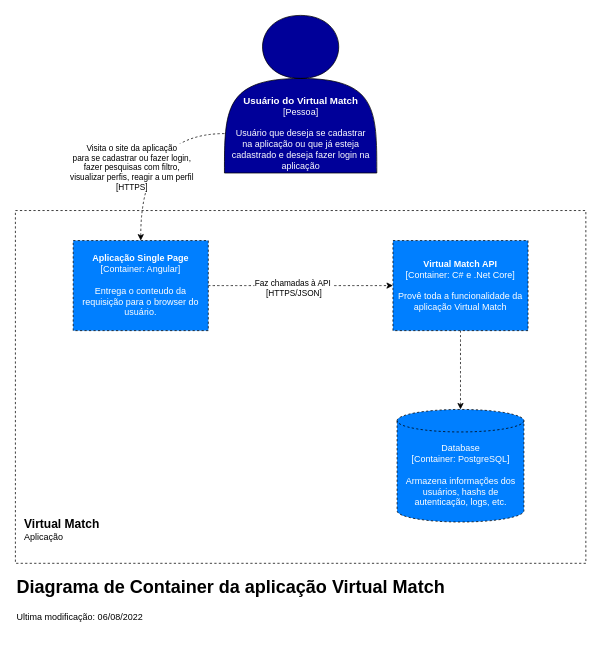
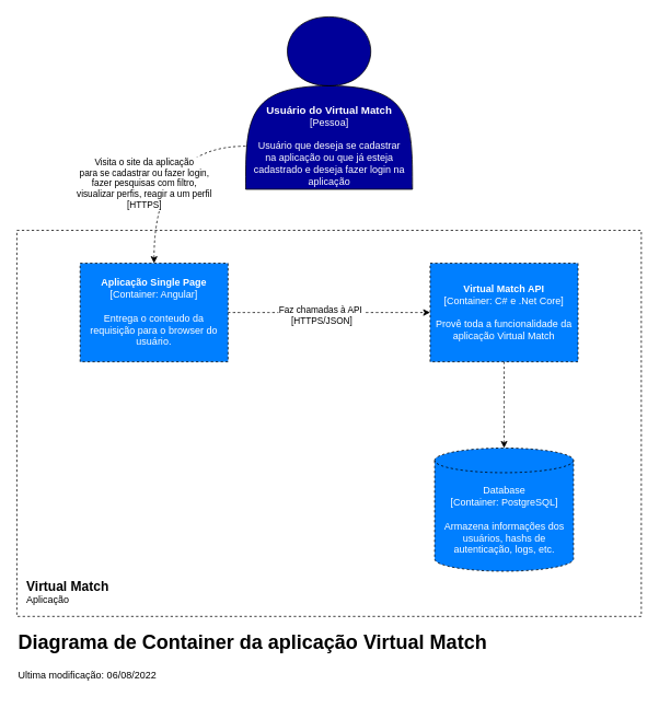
  <mxCell id="0" />
  <mxCell id="1" parent="0" />
  <mxCell id="2" style="edgeStyle=orthogonalEdgeStyle;orthogonalLoop=1;jettySize=auto;html=1;fontColor=#FFFFFF;exitX=0;exitY=0.75;exitDx=0;exitDy=0;curved=1;dashed=1;" edge="1" parent="1" source="4" target="8"><mxGeometry relative="1" as="geometry" /></mxCell>
  <mxCell id="3" value="Visita o site da aplicação&lt;br&gt;para se cadastrar ou fazer login,&lt;br&gt;fazer pesquisas com filtro,&lt;br&gt;visualizar perfis, reagir a um perfil&lt;br&gt;[HTTPS]" style="edgeLabel;html=1;align=center;verticalAlign=middle;resizable=0;points=[];" connectable="0" vertex="1" parent="2"><mxGeometry x="-0.265" y="20" relative="1" as="geometry"><mxPoint x="-31" y="25" as="offset" /></mxGeometry></mxCell>
  <mxCell id="4" value="&lt;b style=&quot;font-size: 13px;&quot;&gt;Usuário do Virtual Match&lt;br&gt;&lt;/b&gt;[Pessoa]&lt;br&gt;&lt;br&gt;Usuário que deseja se cadastrar &lt;br&gt;na aplicação ou que já esteja cadastrado e deseja fazer login na aplicação" style="shape=actor;whiteSpace=wrap;html=1;fillColor=#000099;fontColor=#FFFFFF;verticalAlign=bottom;" vertex="1" parent="1"><mxGeometry x="298.5" y="20" width="203" height="210" as="geometry" /></mxCell>
  <mxCell id="5" value="I" style="rounded=0;whiteSpace=wrap;html=1;fontColor=#FFFFFF;fillColor=none;dashed=1;" vertex="1" parent="1"><mxGeometry x="20" y="280" width="760" height="470" as="geometry" /></mxCell>
  <mxCell id="6" value="" style="edgeStyle=orthogonalEdgeStyle;orthogonalLoop=1;jettySize=auto;html=1;fontColor=#FFFFFF;curved=1;dashed=1;" edge="1" parent="1" source="8" target="10"><mxGeometry relative="1" as="geometry" /></mxCell>
  <mxCell id="7" value="Faz chamadas à API&amp;nbsp;&lt;br&gt;[HTTPS/JSON]" style="edgeLabel;html=1;align=center;verticalAlign=middle;resizable=0;points=[];" connectable="0" vertex="1" parent="6"><mxGeometry x="-0.082" y="-3" relative="1" as="geometry"><mxPoint as="offset" /></mxGeometry></mxCell>
  <mxCell id="8" value="&lt;b&gt;Aplicação Single Page&lt;br&gt;&lt;/b&gt;[Container: Angular]&lt;br&gt;&lt;br&gt;Entrega o conteudo da requisição para o browser do usuário." style="rounded=0;whiteSpace=wrap;html=1;dashed=1;fontColor=#FFFFFF;fillColor=#007FFF;" vertex="1" parent="1"><mxGeometry x="97" y="320" width="180" height="120" as="geometry" /></mxCell>
  <mxCell id="9" style="edgeStyle=orthogonalEdgeStyle;orthogonalLoop=1;jettySize=auto;html=1;fontColor=#FFFFFF;entryX=0.5;entryY=0;entryDx=0;entryDy=0;entryPerimeter=0;exitX=0.5;exitY=1;exitDx=0;exitDy=0;curved=1;dashed=1;" edge="1" parent="1" source="10" target="11"><mxGeometry relative="1" as="geometry"><mxPoint x="494" y="380" as="sourcePoint" /></mxGeometry></mxCell>
  <mxCell id="10" value="&lt;b&gt;Virtual Match API&lt;br&gt;&lt;/b&gt;[Container: C# e .Net Core]&lt;br&gt;&lt;br&gt;Provê toda a funcionalidade da aplicação Virtual Match" style="rounded=0;whiteSpace=wrap;html=1;dashed=1;fontColor=#FFFFFF;fillColor=#007FFF;" vertex="1" parent="1"><mxGeometry x="523" y="320" width="180" height="120" as="geometry" /></mxCell>
  <mxCell id="11" value="Database&lt;br&gt;[Container: PostgreSQL]&lt;br&gt;&lt;br&gt;Armazena informações dos usuários, hashs de autenticação, logs, etc." style="shape=cylinder3;whiteSpace=wrap;html=1;boundedLbl=1;backgroundOutline=1;size=15;dashed=1;fontColor=#FFFFFF;fillColor=#007FFF;" vertex="1" parent="1"><mxGeometry x="528.5" y="545" width="169" height="150" as="geometry" /></mxCell>
  <mxCell id="12" style="edgeStyle=orthogonalEdgeStyle;rounded=0;orthogonalLoop=1;jettySize=auto;html=1;entryX=0;entryY=0.5;entryDx=0;entryDy=0;fontColor=#FFFFFF;" edge="1" parent="1"><mxGeometry relative="1" as="geometry"><mxPoint x="720" y="410" as="sourcePoint" /></mxGeometry></mxCell>
- <mxCell id="13" value="&lt;p style=&quot;line-height: 0.6;&quot;&gt;&lt;font style=&quot;font-size: 16px;&quot;&gt;Virtual Match&lt;br&gt;&lt;/font&gt;&lt;font style=&quot;font-size: 12px; font-weight: normal; line-height: 1.1;&quot;&gt;Aplicação&lt;/font&gt;&lt;/p&gt;" style="text;strokeColor=none;fillColor=none;html=1;fontSize=24;fontStyle=1;verticalAlign=middle;align=left;" vertex="1" parent="1"><mxGeometry x="30" y="685" width="110" height="40" as="geometry" /></mxCell>
+ <mxCell id="13" value="&lt;p style=&quot;line-height: 0.6;&quot;&gt;&lt;font style=&quot;font-size: 16px;&quot;&gt;Virtual Match&lt;br&gt;&lt;/font&gt;&lt;font style=&quot;font-size: 12px; font-weight: normal; line-height: 1.1;&quot;&gt;Aplicação&lt;/font&gt;&lt;/p&gt;" style="text;strokeColor=none;fillColor=none;html=1;fontSize=24;fontStyle=1;verticalAlign=middle;align=left;" vertex="1" parent="1"><mxGeometry x="30" y="700" width="110" height="40" as="geometry" /></mxCell>
  <mxCell id="14" value="&lt;p style=&quot;line-height: 0;&quot;&gt;Diagrama de Container da aplicação Virtual Match&lt;/p&gt;&lt;p style=&quot;line-height: 1;&quot;&gt;&lt;font style=&quot;font-size: 12px; font-weight: normal;&quot;&gt;Ultima modificação: 06/08/2022&lt;/font&gt;&lt;/p&gt;" style="text;strokeColor=none;fillColor=none;html=1;fontSize=24;fontStyle=1;verticalAlign=middle;align=left;" vertex="1" parent="1"><mxGeometry x="20" y="770" width="760" height="70" as="geometry" /></mxCell>
